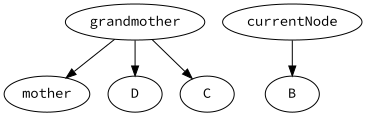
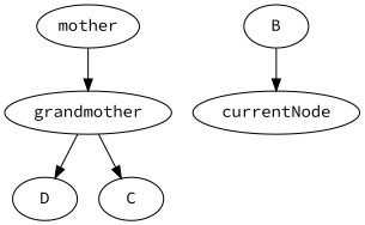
  digraph {
    fontname="Source Code Pro"
    node [fontname="Source Code Pro"]
    edge [fontname="Source Code Pro"]
    grandmother
    mother
    D
    C
    currentNode
    B
-   grandmother -> mother
+   mother -> grandmother
    grandmother -> D
    grandmother -> C
-   currentNode -> B
+   B -> currentNode
  }
